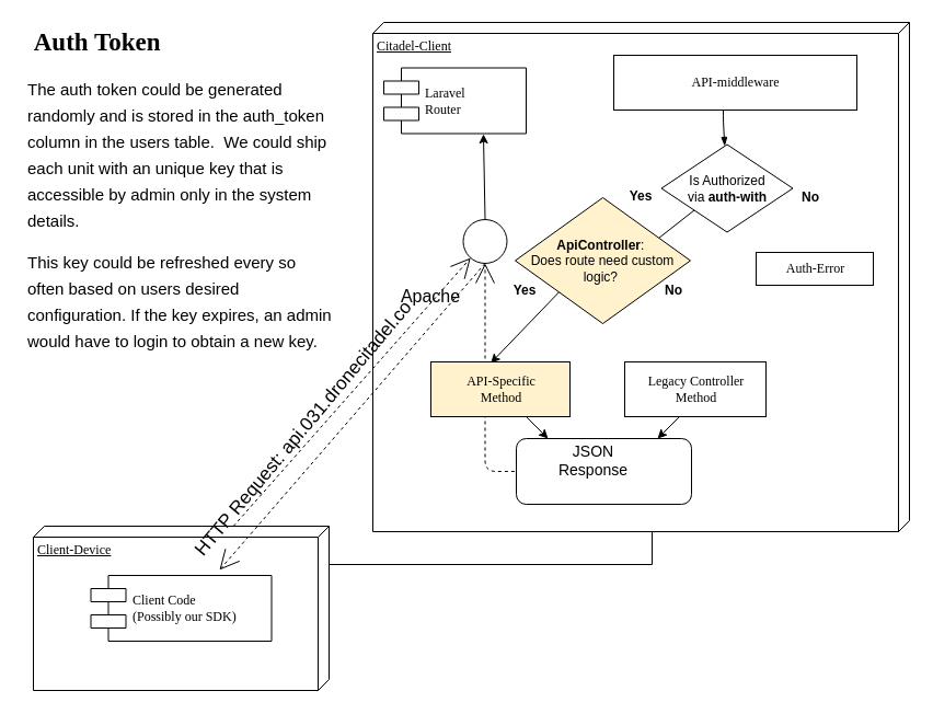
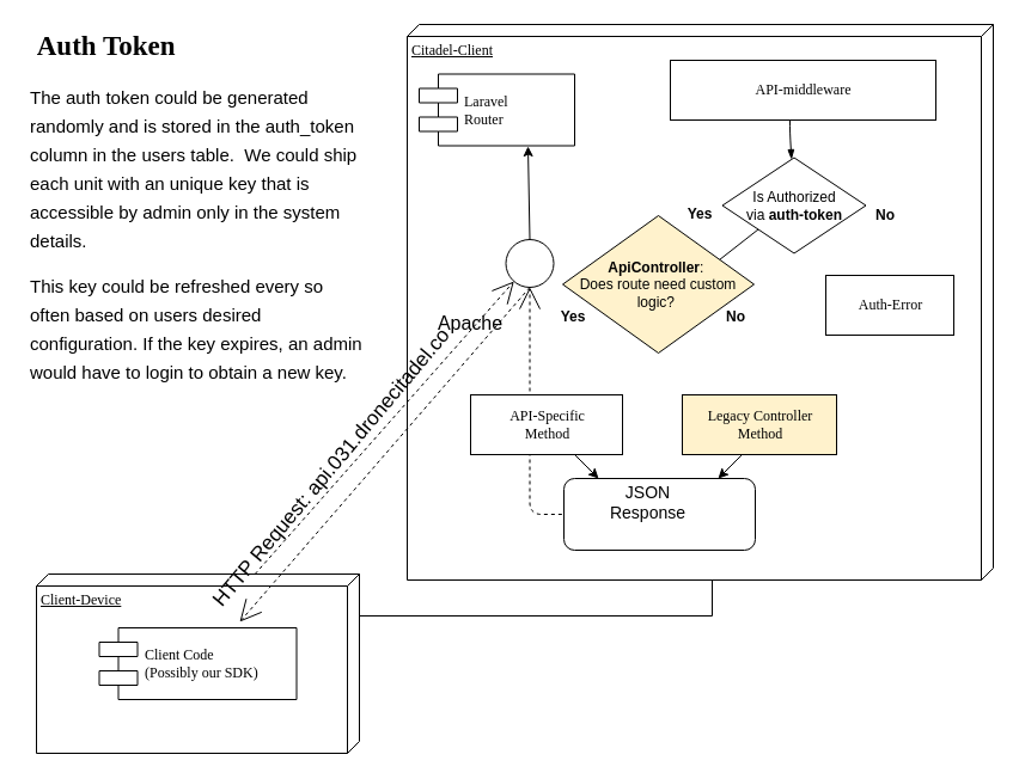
  <mxCell id="0" />
  <mxCell id="1" parent="0" />
  <mxCell id="2" value="Citadel-Client" style="verticalAlign=top;align=left;spacingTop=8;spacingLeft=2;spacingRight=12;shape=cube;size=10;direction=south;fontStyle=4;html=1;rounded=0;shadow=0;comic=0;labelBackgroundColor=none;strokeColor=#000000;strokeWidth=1;fillColor=#ffffff;fontFamily=Verdana;fontSize=12;fontColor=#000000;" parent="1" vertex="1"><mxGeometry x="340" y="20" width="490" height="465" as="geometry" /></mxCell>
  <mxCell id="3" value="" style="endArrow=open;dashed=1;html=1;edgeStyle=orthogonalEdgeStyle;startArrow=none;startFill=0;endFill=0;entryX=0.5;entryY=1;entryDx=0;entryDy=0;endSize=16;" parent="1" target="7" edge="1"><mxGeometry width="50" height="50" relative="1" as="geometry"><mxPoint x="480" y="440" as="sourcePoint" /><mxPoint x="440" y="430" as="targetPoint" /><Array as="points"><mxPoint x="480" y="430" /><mxPoint x="443" y="430" /></Array></mxGeometry></mxCell>
  <mxCell id="4" value="Client-Device" style="verticalAlign=top;align=left;spacingTop=8;spacingLeft=2;spacingRight=12;shape=cube;size=10;direction=south;fontStyle=4;html=1;rounded=0;shadow=0;comic=0;labelBackgroundColor=none;strokeColor=#000000;strokeWidth=1;fillColor=#ffffff;fontFamily=Verdana;fontSize=12;fontColor=#000000;" parent="1" vertex="1"><mxGeometry x="30" y="480" width="270" height="150" as="geometry" /></mxCell>
  <mxCell id="5" value="Laravel &lt;br&gt;Router" style="shape=component;align=left;spacingLeft=36;rounded=0;shadow=0;comic=0;labelBackgroundColor=none;strokeColor=#000000;strokeWidth=1;fillColor=#ffffff;fontFamily=Verdana;fontSize=12;fontColor=#000000;html=1;" parent="1" vertex="1"><mxGeometry x="350" y="61.5" width="130" height="60" as="geometry" /></mxCell>
  <mxCell id="6" value="API-middleware" style="html=1;rounded=0;shadow=0;comic=0;labelBackgroundColor=none;strokeColor=#000000;strokeWidth=1;fillColor=#ffffff;fontFamily=Verdana;fontSize=12;fontColor=#000000;align=center;" parent="1" vertex="1"><mxGeometry x="560" y="50" width="222" height="50" as="geometry" /></mxCell>
  <mxCell id="7" value="" style="ellipse;whiteSpace=wrap;html=1;rounded=0;shadow=0;comic=0;labelBackgroundColor=none;strokeColor=#000000;strokeWidth=1;fillColor=#ffffff;fontFamily=Verdana;fontSize=12;fontColor=#000000;align=center;" parent="1" vertex="1"><mxGeometry x="422.5" y="200" width="40" height="40" as="geometry" /></mxCell>
  <mxCell id="8" value="Client Code &lt;br&gt;(Possibly our SDK)" style="shape=component;align=left;spacingLeft=36;rounded=0;shadow=0;comic=0;labelBackgroundColor=none;strokeColor=#000000;strokeWidth=1;fillColor=#ffffff;fontFamily=Verdana;fontSize=12;fontColor=#000000;html=1;" parent="1" vertex="1"><mxGeometry x="82.5" y="525" width="165" height="60" as="geometry" /></mxCell>
  <mxCell id="9" style="edgeStyle=none;rounded=0;html=1;dashed=1;labelBackgroundColor=none;startArrow=none;startFill=0;startSize=8;endArrow=open;endFill=0;endSize=16;fontFamily=Verdana;fontSize=12;" parent="1" target="7" edge="1"><mxGeometry relative="1" as="geometry"><mxPoint x="212.708" y="480" as="sourcePoint" /></mxGeometry></mxCell>
  <mxCell id="10" style="edgeStyle=orthogonalEdgeStyle;rounded=0;html=1;labelBackgroundColor=none;startArrow=none;startFill=0;startSize=8;endArrow=none;endFill=0;endSize=16;fontFamily=Verdana;fontSize=12;" parent="1" source="4" target="2" edge="1"><mxGeometry relative="1" as="geometry"><Array as="points"><mxPoint x="595" y="515" /></Array></mxGeometry></mxCell>
- <mxCell id="11" value="Legacy Controller &lt;br&gt;Method" style="html=1;rounded=0;shadow=0;comic=0;labelBackgroundColor=none;strokeColor=#000000;strokeWidth=1;fillColor=#ffffff;fontFamily=Verdana;fontSize=12;fontColor=#000000;align=center;" parent="1" vertex="1"><mxGeometry x="570" y="330" width="129" height="50" as="geometry" /></mxCell>
- <mxCell id="12" value="Is Authorized&lt;br&gt;via &lt;b&gt;auth-with&lt;/b&gt;" style="rhombus;whiteSpace=wrap;html=1;" parent="1" vertex="1"><mxGeometry x="603.5" y="131.5" width="120" height="80" as="geometry" /></mxCell>
+ <mxCell id="11" value="Legacy Controller &lt;br&gt;Method" style="html=1;rounded=0;shadow=0;comic=0;labelBackgroundColor=none;strokeColor=#000000;strokeWidth=1;fillColor=#fff2cc;fontFamily=Verdana;fontSize=12;fontColor=#000000;align=center;" parent="1" vertex="1"><mxGeometry x="570" y="330" width="129" height="50" as="geometry" /></mxCell>
+ <mxCell id="12" value="Is Authorized&lt;br&gt;via &lt;b&gt;auth-token&lt;/b&gt;" style="rhombus;whiteSpace=wrap;html=1;" parent="1" vertex="1"><mxGeometry x="603.5" y="131.5" width="120" height="80" as="geometry" /></mxCell>
  <mxCell id="13" value="" style="endArrow=blockThin;html=1;endFill=1;" parent="1" target="12" edge="1"><mxGeometry width="50" height="50" relative="1" as="geometry"><mxPoint x="660" y="100" as="sourcePoint" /><mxPoint x="707.5" y="110" as="targetPoint" /><Array as="points"><mxPoint x="660" y="110" /></Array></mxGeometry></mxCell>
- <mxCell id="14" value="Auth-Error" style="html=1;rounded=0;shadow=0;comic=0;labelBackgroundColor=none;strokeColor=#000000;strokeWidth=1;fillColor=#ffffff;fontFamily=Verdana;fontSize=12;fontColor=#000000;align=center;" parent="1" vertex="1"><mxGeometry x="690" y="230" width="107" height="30" as="geometry" /></mxCell>
- <mxCell id="15" value="API-Specific &lt;br&gt;Method" style="html=1;rounded=0;shadow=0;comic=0;labelBackgroundColor=none;strokeColor=#000000;strokeWidth=1;fillColor=#fff2cc;fontFamily=Verdana;fontSize=12;fontColor=#000000;align=center;" parent="1" vertex="1"><mxGeometry x="393" y="330" width="127" height="50" as="geometry" /></mxCell>
+ <mxCell id="14" value="Auth-Error" style="html=1;rounded=0;shadow=0;comic=0;labelBackgroundColor=none;strokeColor=#000000;strokeWidth=1;fillColor=#ffffff;fontFamily=Verdana;fontSize=12;fontColor=#000000;align=center;" parent="1" vertex="1"><mxGeometry x="690" y="230" width="107" height="50" as="geometry" /></mxCell>
+ <mxCell id="15" value="API-Specific &lt;br&gt;Method" style="html=1;rounded=0;shadow=0;comic=0;labelBackgroundColor=none;strokeColor=#000000;strokeWidth=1;fillColor=#ffffff;fontFamily=Verdana;fontSize=12;fontColor=#000000;align=center;" parent="1" vertex="1"><mxGeometry x="393" y="330" width="127" height="50" as="geometry" /></mxCell>
  <mxCell id="16" value="&lt;b&gt;Yes&lt;/b&gt;" style="text;html=1;strokeColor=none;fillColor=none;align=center;verticalAlign=middle;whiteSpace=wrap;rounded=0;" parent="1" vertex="1"><mxGeometry x="565" y="169" width="40" height="20" as="geometry" /></mxCell>
  <mxCell id="17" value="&lt;b&gt;No&lt;/b&gt;" style="text;html=1;strokeColor=none;fillColor=none;align=center;verticalAlign=middle;whiteSpace=wrap;rounded=0;" parent="1" vertex="1"><mxGeometry x="719.5" y="170" width="40" height="20" as="geometry" /></mxCell>
  <mxCell id="18" value="" style="endArrow=none;html=1;exitX=0;exitY=1;exitDx=0;exitDy=0;entryX=0.815;entryY=0.326;entryDx=0;entryDy=0;entryPerimeter=0;" parent="1" source="12" target="19" edge="1"><mxGeometry width="50" height="50" relative="1" as="geometry"><mxPoint x="629" y="180" as="sourcePoint" /><mxPoint x="590" y="230" as="targetPoint" /></mxGeometry></mxCell>
  <mxCell id="19" value="&lt;b&gt;ApiController&lt;/b&gt;:&amp;nbsp;&lt;br&gt;Does route need custom logic?&amp;nbsp;" style="rhombus;whiteSpace=wrap;html=1;fillColor=#fff2cc;" parent="1" vertex="1"><mxGeometry x="470" y="180" width="160" height="115" as="geometry" /></mxCell>
- <mxCell id="20" value="" style="endArrow=classic;html=1;entryX=0.431;entryY=0.02;entryDx=0;entryDy=0;exitX=0;exitY=1;exitDx=0;exitDy=0;entryPerimeter=0;" parent="1" source="19" target="15" edge="1"><mxGeometry width="50" height="50" relative="1" as="geometry"><mxPoint x="513" y="271" as="sourcePoint" /><mxPoint x="482" y="315" as="targetPoint" /></mxGeometry></mxCell>
  <mxCell id="21" value="&lt;font style=&quot;font-size: 17px&quot;&gt;HTTP Request: api.031.dronecitadel.co&amp;nbsp;&lt;/font&gt;" style="text;html=1;strokeColor=none;fillColor=none;align=center;verticalAlign=middle;whiteSpace=wrap;rounded=0;rotation=-50;" parent="1" vertex="1"><mxGeometry x="98.5" y="380" width="360" height="20" as="geometry" /></mxCell>
  <mxCell id="22" value="&lt;font style=&quot;font-size: 16px&quot;&gt;Apache&lt;/font&gt;" style="text;html=1;strokeColor=none;fillColor=none;align=center;verticalAlign=middle;whiteSpace=wrap;rounded=0;" parent="1" vertex="1"><mxGeometry x="372.5" y="260" width="40" height="20" as="geometry" /></mxCell>
  <mxCell id="23" value="" style="endArrow=classic;html=1;exitX=0.5;exitY=0;exitDx=0;exitDy=0;" parent="1" source="7" edge="1"><mxGeometry width="50" height="50" relative="1" as="geometry"><mxPoint x="382.5" y="180" as="sourcePoint" /><mxPoint x="441" y="122" as="targetPoint" /></mxGeometry></mxCell>
  <mxCell id="24" value="" style="rounded=1;whiteSpace=wrap;html=1;" parent="1" vertex="1"><mxGeometry x="471" y="400" width="160" height="60" as="geometry" /></mxCell>
  <mxCell id="25" value="&lt;font style=&quot;font-size: 14px&quot;&gt;JSON Response&lt;/font&gt;" style="text;html=1;strokeColor=none;fillColor=none;align=center;verticalAlign=middle;whiteSpace=wrap;rounded=0;" parent="1" vertex="1"><mxGeometry x="488.5" y="410" width="105" height="20" as="geometry" /></mxCell>
  <mxCell id="26" value="" style="endArrow=classic;html=1;" parent="1" edge="1"><mxGeometry width="50" height="50" relative="1" as="geometry"><mxPoint x="620" y="380" as="sourcePoint" /><mxPoint x="600" y="400" as="targetPoint" /></mxGeometry></mxCell>
  <mxCell id="27" value="" style="endArrow=classic;html=1;" parent="1" edge="1"><mxGeometry width="50" height="50" relative="1" as="geometry"><mxPoint x="480" y="380" as="sourcePoint" /><mxPoint x="500" y="400" as="targetPoint" /></mxGeometry></mxCell>
  <mxCell id="28" value="&lt;b&gt;Yes&lt;/b&gt;" style="text;html=1;strokeColor=none;fillColor=none;align=center;verticalAlign=middle;whiteSpace=wrap;rounded=0;" parent="1" vertex="1"><mxGeometry x="458.5" y="255" width="40" height="20" as="geometry" /></mxCell>
  <mxCell id="29" value="&lt;b&gt;No&lt;/b&gt;" style="text;html=1;strokeColor=none;fillColor=none;align=center;verticalAlign=middle;whiteSpace=wrap;rounded=0;" parent="1" vertex="1"><mxGeometry x="594.5" y="253.5" width="40" height="23" as="geometry" /></mxCell>
  <mxCell id="30" style="edgeStyle=none;rounded=0;html=1;dashed=1;labelBackgroundColor=none;startArrow=none;startFill=0;startSize=8;endArrow=open;endFill=0;endSize=16;fontFamily=Verdana;fontSize=12;exitX=0.5;exitY=1;exitDx=0;exitDy=0;" parent="1" source="7" edge="1"><mxGeometry relative="1" as="geometry"><mxPoint x="436.131" y="227.71" as="sourcePoint" /><mxPoint x="200" y="520" as="targetPoint" /></mxGeometry></mxCell>
  <mxCell id="31" value="&lt;p style=&quot;line-height: 80%&quot;&gt;&lt;/p&gt;&lt;h1 style=&quot;font-size: 23px&quot;&gt;&lt;font style=&quot;font-size: 23px&quot;&gt;&lt;font face=&quot;Georgia&quot; style=&quot;font-size: 23px&quot;&gt;&amp;nbsp;&lt;/font&gt;&lt;font face=&quot;Georgia&quot; style=&quot;font-size: 23px&quot;&gt;Auth Token&lt;/font&gt;&lt;/font&gt;&lt;/h1&gt;&lt;h1&gt;&lt;font&gt;&lt;span style=&quot;font-size: 15px ; font-weight: normal&quot;&gt;The auth token&amp;nbsp;could be generated randomly and is stored in the auth_token column in the users table. &amp;nbsp;We could ship each unit with an unique key that is accessible by admin only in the system details.&amp;nbsp;&lt;/span&gt;&lt;/font&gt;&lt;/h1&gt;&lt;h1&gt;&lt;span style=&quot;font-weight: normal ; font-size: 15px&quot;&gt;This key could be refreshed every so often based on users desired configuration. If the key expires, an admin would have to login to obtain a new key.&lt;/span&gt;&lt;/h1&gt;&lt;p&gt;&lt;/p&gt;" style="text;html=1;strokeColor=none;fillColor=none;spacing=5;spacingTop=-20;whiteSpace=wrap;overflow=hidden;rounded=0;fontSize=10;" vertex="1" parent="1"><mxGeometry x="20" y="20" width="290" height="380" as="geometry" /></mxCell>
